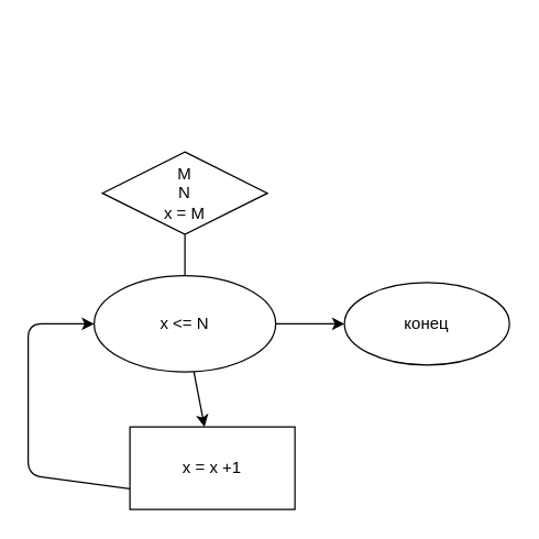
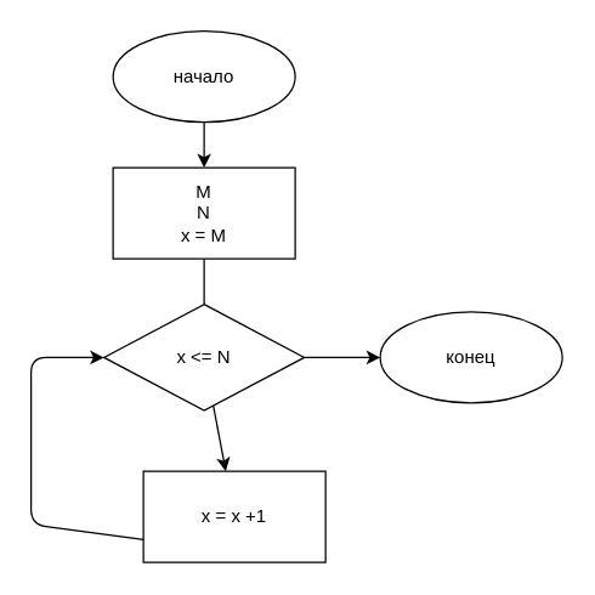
  <mxCell id="0" />
  <mxCell id="1" parent="0" />
+ <mxCell id="2" value="" style="edgeStyle=none;html=1;" edge="1" parent="1" source="3" target="5"><mxGeometry relative="1" as="geometry" /></mxCell>
+ <mxCell id="3" value="начало" style="ellipse;whiteSpace=wrap;html=1;" vertex="1" parent="1"><mxGeometry x="74" y="20" width="120" height="60" as="geometry" /></mxCell>
  <mxCell id="4" value="" style="edgeStyle=none;html=1;endArrow=none;" edge="1" parent="1" source="5" target="8"><mxGeometry relative="1" as="geometry" /></mxCell>
- <mxCell id="5" value="M&lt;br&gt;N&lt;br&gt;x = M" style="rhombus;whiteSpace=wrap;html=1;" vertex="1" parent="1"><mxGeometry x="74" y="110" width="120" height="60" as="geometry" /></mxCell>
+ <mxCell id="5" value="M&lt;br&gt;N&lt;br&gt;x = M" style="whiteSpace=wrap;html=1;" vertex="1" parent="1"><mxGeometry x="74" y="110" width="120" height="60" as="geometry" /></mxCell>
  <mxCell id="6" value="" style="edgeStyle=none;html=1;" edge="1" parent="1" source="8" target="10"><mxGeometry relative="1" as="geometry" /></mxCell>
  <mxCell id="7" value="" style="edgeStyle=none;html=1;" edge="1" parent="1" source="8"><mxGeometry relative="1" as="geometry"><mxPoint x="250" y="235" as="targetPoint" /></mxGeometry></mxCell>
- <mxCell id="8" value="x &amp;lt;= N" style="ellipse;whiteSpace=wrap;html=1;" vertex="1" parent="1"><mxGeometry x="68" y="200" width="132" height="70" as="geometry" /></mxCell>
+ <mxCell id="8" value="x &amp;lt;= N" style="rhombus;whiteSpace=wrap;html=1;" vertex="1" parent="1"><mxGeometry x="68" y="200" width="132" height="70" as="geometry" /></mxCell>
  <mxCell id="9" style="edgeStyle=none;html=1;entryX=0;entryY=0.5;entryDx=0;entryDy=0;exitX=0;exitY=0.75;exitDx=0;exitDy=0;" edge="1" parent="1" source="10" target="8"><mxGeometry relative="1" as="geometry"><Array as="points"><mxPoint x="20" y="345" /><mxPoint x="20" y="235" /></Array></mxGeometry></mxCell>
  <mxCell id="10" value="x = x +1" style="whiteSpace=wrap;html=1;" vertex="1" parent="1"><mxGeometry x="94" y="310" width="120" height="60" as="geometry" /></mxCell>
  <mxCell id="11" value="конец" style="ellipse;whiteSpace=wrap;html=1;" vertex="1" parent="1"><mxGeometry x="250" y="205" width="120" height="60" as="geometry" /></mxCell>
